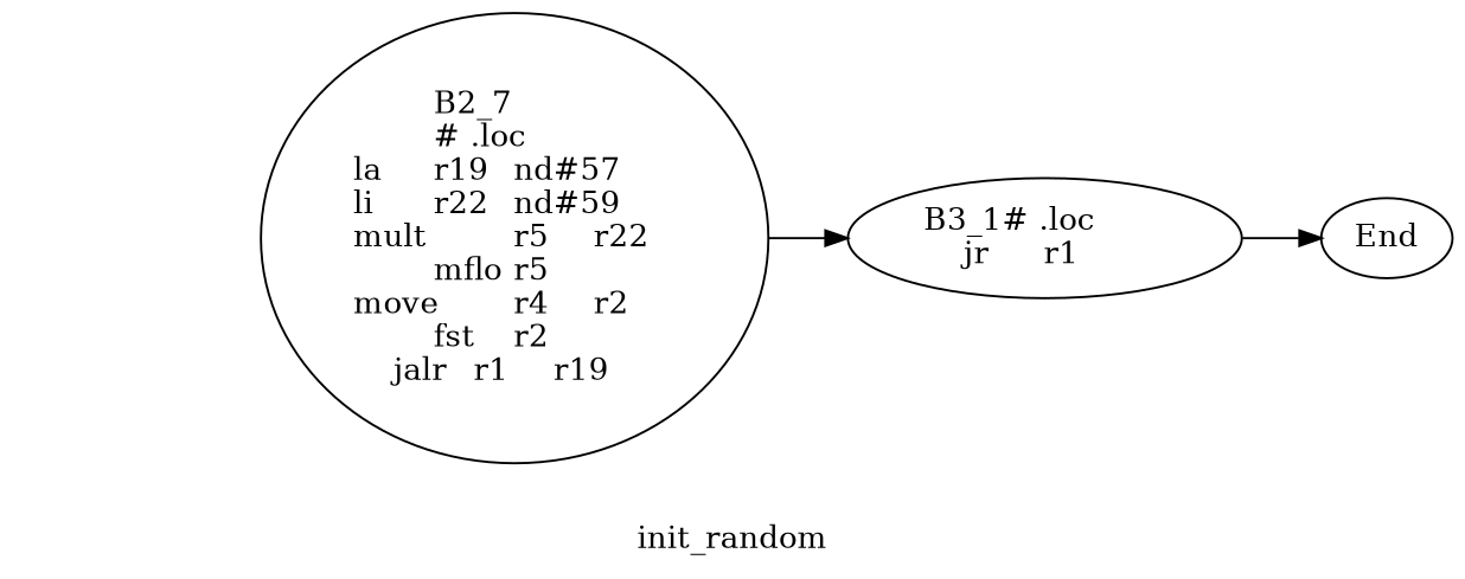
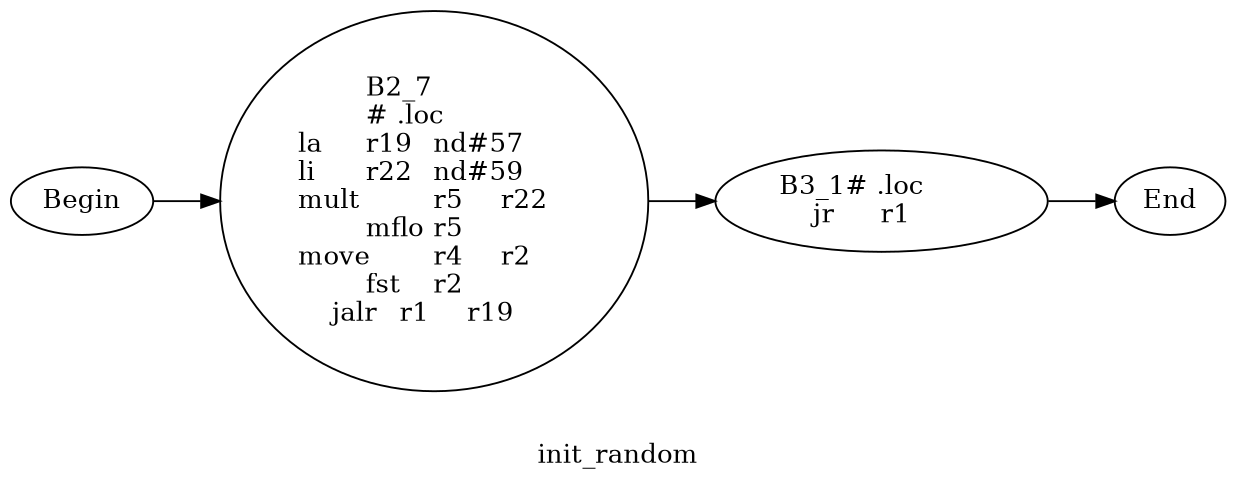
  digraph {
    color=purple
    label=init_random
    style=dashed
    rankdir=LR
+   n1 [label=Begin]
    n2 [label="B2_7	\n# .loc	\nla	r19	nd#57	\nli	r22	nd#59	\nmult	r5	r22	\nmflo	r5	\nmove	r4	r2	\nfst	r2	\njalr	r1	r19	\n"]
    n3 [label="B3_1# .loc	\njr	r1	\n"]
    n4 [label=End]
+   n1 -> n2
    n2 -> n3
    n3 -> n4
  }
